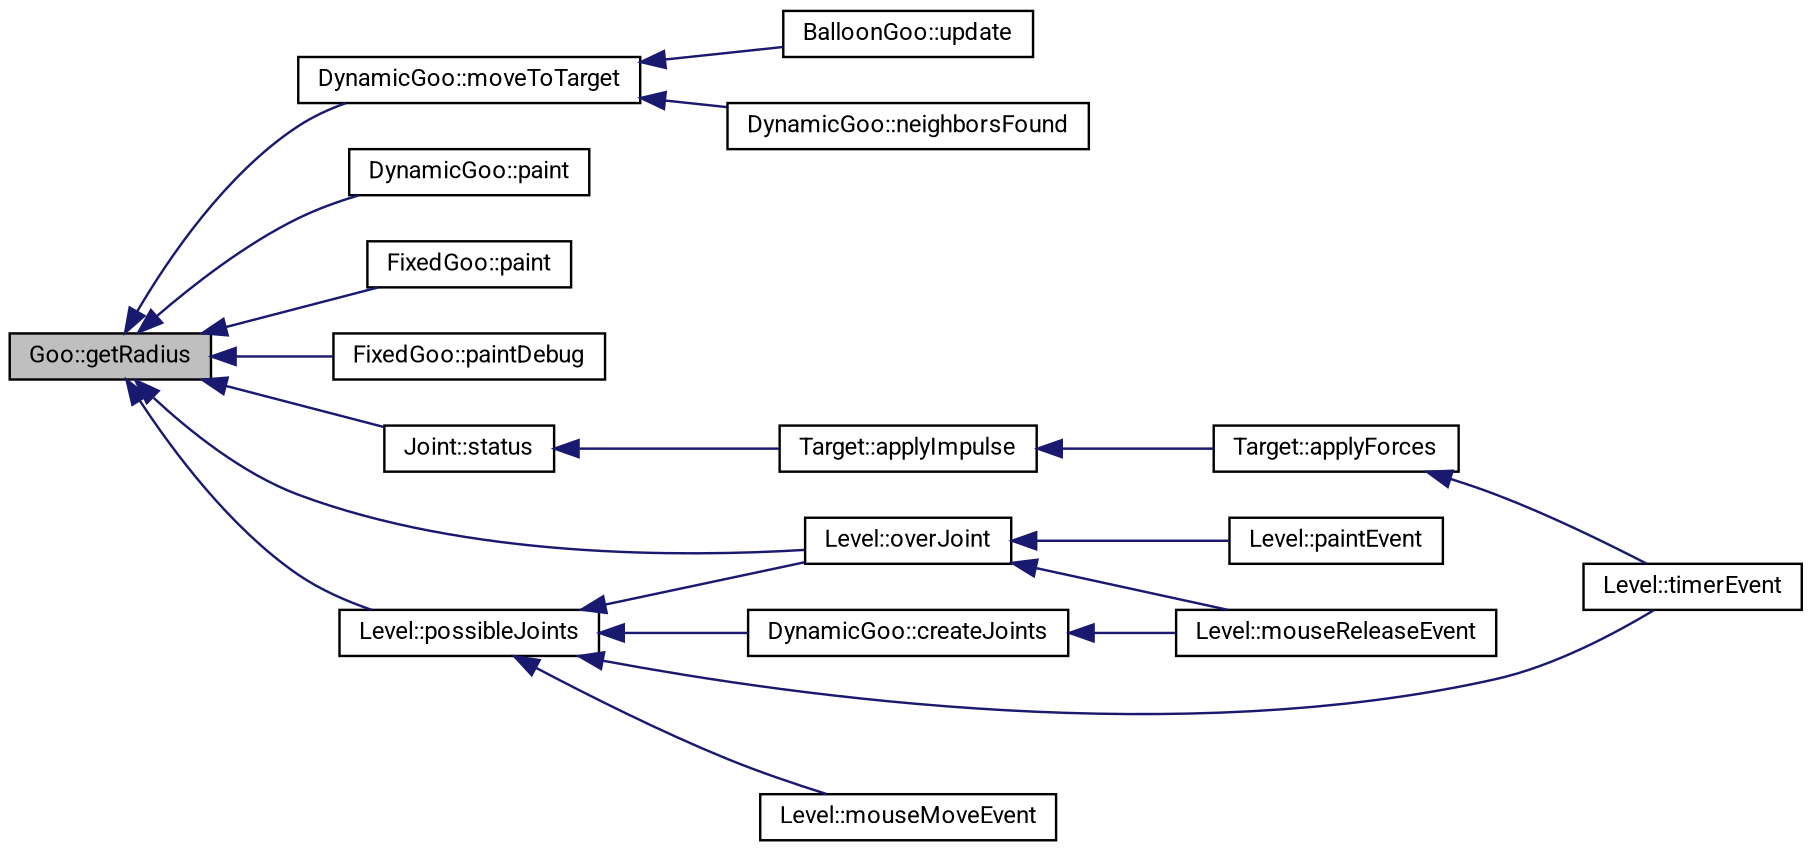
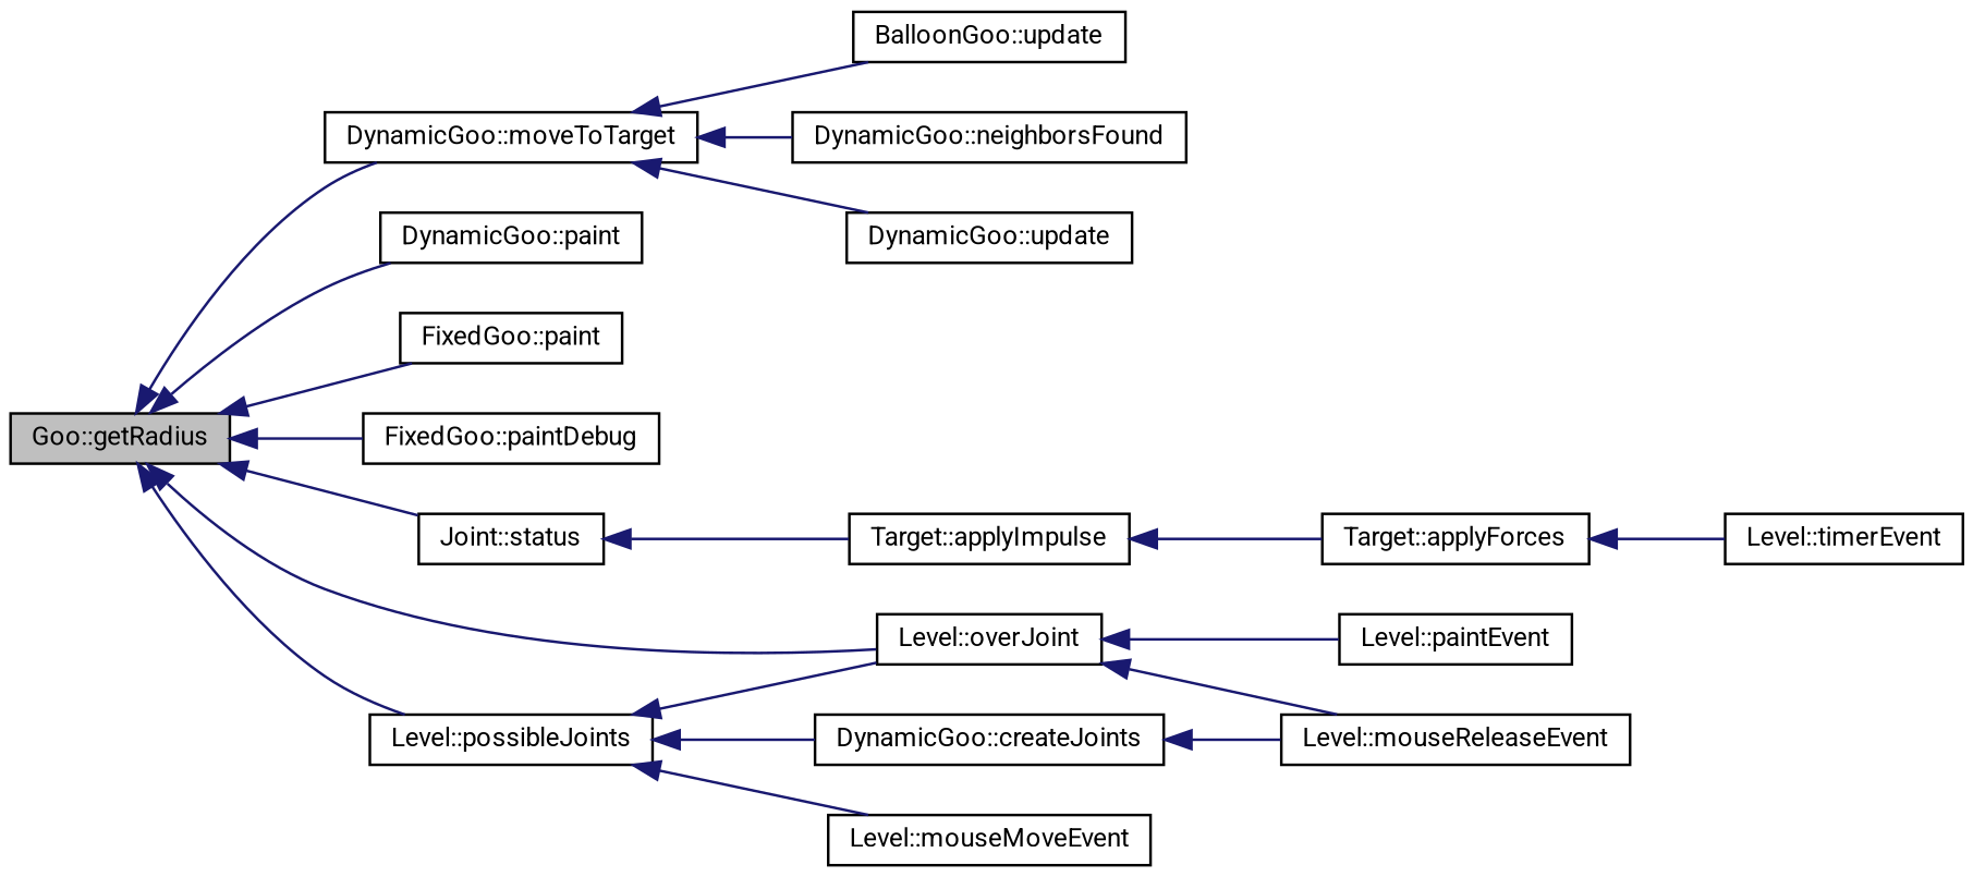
  digraph {
    fontname=Roboto
    rankdir=LR
    node [color=black fillcolor=white fontname=Roboto fontsize=10 shape=record style=filled]
    edge [color=midnightblue dir=back fontname=Roboto fontsize=10 labelfontname=Helvetica labelfontsize=10 style=solid]
    n1 [fillcolor=grey75 fontcolor=black height=0.2 label="Goo::getRadius" width=0.4]
    n2 [height=0.2 label="DynamicGoo::moveToTarget" width=0.4]
    n3 [height=0.2 label="DynamicGoo::paint" width=0.4]
    n4 [height=0.2 label="FixedGoo::paint" width=0.4]
    n5 [height=0.2 label="FixedGoo::paintDebug" width=0.4]
    n6 [height=0.2 label="Joint::status" width=0.4]
    n7 [height=0.2 label="Level::overJoint" width=0.4]
    n8 [height=0.2 label="Level::possibleJoints" width=0.4]
    n9 [height=0.2 label="BalloonGoo::update" width=0.4]
    n10 [height=0.2 label="DynamicGoo::neighborsFound" width=0.4]
+   n11 [height=0.2 label="DynamicGoo::update" width=0.4]
    n12 [height=0.2 label="Target::applyImpulse" width=0.4]
    n13 [height=0.2 label="Level::mouseReleaseEvent" width=0.4]
    n14 [height=0.2 label="Level::paintEvent" width=0.4]
    n15 [height=0.2 label="DynamicGoo::createJoints" width=0.4]
    n16 [height=0.2 label="Level::timerEvent" width=0.4]
    n17 [height=0.2 label="Level::mouseMoveEvent" width=0.4]
    n18 [height=0.2 label="Target::applyForces" width=0.4]
    n1 -> n2
    n1 -> n3
    n1 -> n4
    n1 -> n5
    n1 -> n6
    n1 -> n7
    n1 -> n8
    n2 -> n9
    n2 -> n10
+   n2 -> n11
    n6 -> n12
    n7 -> n13
    n7 -> n14
    n8 -> n7
    n8 -> n15
-   n8 -> n16
    n8 -> n17
    n12 -> n18
    n15 -> n13
    n18 -> n16
  }
